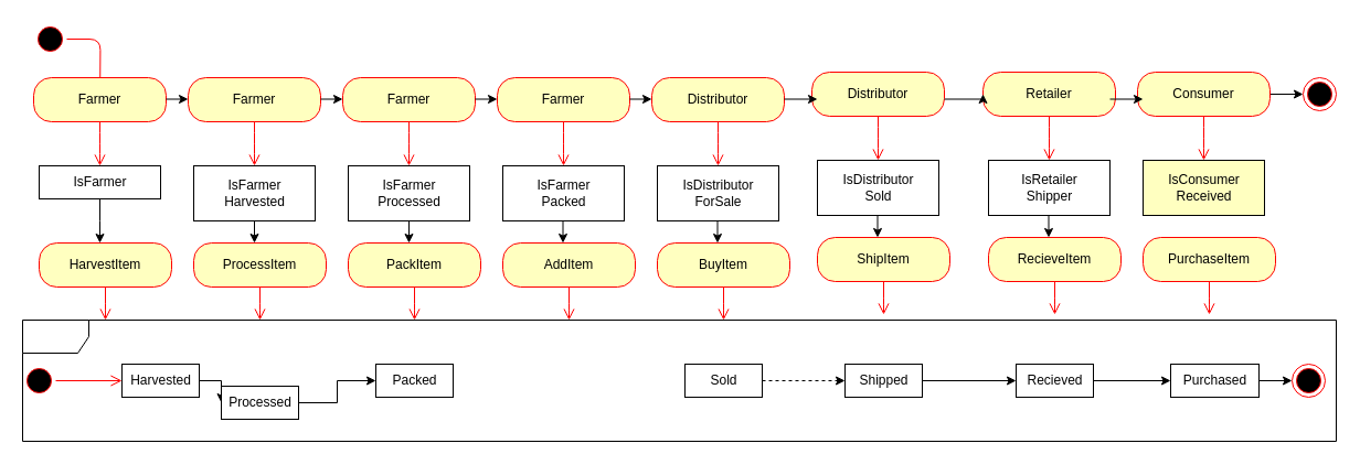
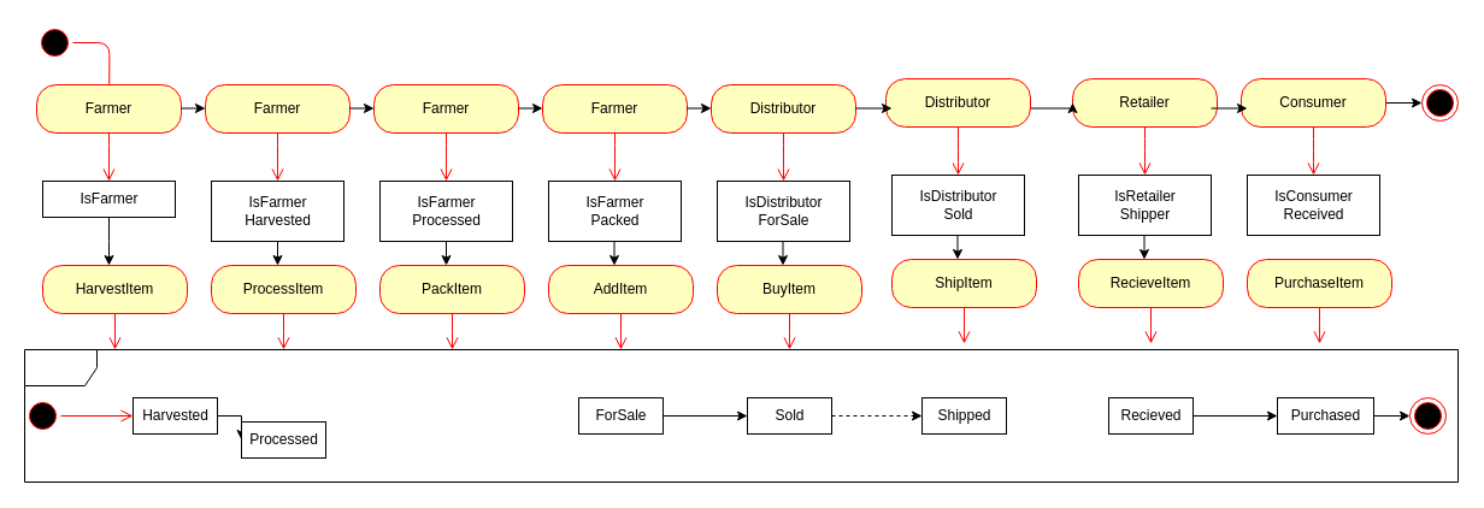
  <mxCell id="0" />
  <mxCell id="1" parent="0" />
  <mxCell id="2" value="" style="ellipse;html=1;shape=startState;fillColor=#000000;strokeColor=#ff0000;" vertex="1" parent="1"><mxGeometry x="30" y="20" width="30" height="30" as="geometry" /></mxCell>
  <mxCell id="3" value="" style="edgeStyle=orthogonalEdgeStyle;html=1;verticalAlign=bottom;endArrow=open;endSize=8;strokeColor=#ff0000;" edge="1" source="2" parent="1"><mxGeometry relative="1" as="geometry"><mxPoint x="90" y="100" as="targetPoint" /></mxGeometry></mxCell>
  <mxCell id="4" value="" style="shape=umlFrame;whiteSpace=wrap;html=1;" vertex="1" parent="1"><mxGeometry x="20" y="290" width="1190" height="110" as="geometry" /></mxCell>
  <mxCell id="5" value="Farmer" style="rounded=1;whiteSpace=wrap;html=1;arcSize=40;fontColor=#000000;fillColor=#ffffc0;strokeColor=#ff0000;" vertex="1" parent="1"><mxGeometry x="30" y="70" width="120" height="40" as="geometry" /></mxCell>
  <mxCell id="6" value="" style="edgeStyle=orthogonalEdgeStyle;html=1;verticalAlign=bottom;endArrow=open;endSize=8;strokeColor=#ff0000;" edge="1" source="5" parent="1"><mxGeometry relative="1" as="geometry"><mxPoint x="90" y="150" as="targetPoint" /></mxGeometry></mxCell>
  <mxCell id="7" value="" style="edgeStyle=orthogonalEdgeStyle;rounded=0;orthogonalLoop=1;jettySize=auto;html=1;" edge="1" parent="1" source="8"><mxGeometry relative="1" as="geometry"><mxPoint x="90" y="220" as="targetPoint" /></mxGeometry></mxCell>
  <mxCell id="8" value="IsFarmer" style="html=1;" vertex="1" parent="1"><mxGeometry x="35" y="150" width="110" height="30" as="geometry" /></mxCell>
  <mxCell id="9" value="HarvestItem" style="rounded=1;whiteSpace=wrap;html=1;arcSize=40;fontColor=#000000;fillColor=#ffffc0;strokeColor=#ff0000;" vertex="1" parent="1"><mxGeometry x="35" y="220" width="120" height="40" as="geometry" /></mxCell>
  <mxCell id="10" value="" style="edgeStyle=orthogonalEdgeStyle;html=1;verticalAlign=bottom;endArrow=open;endSize=8;strokeColor=#ff0000;" edge="1" source="9" parent="1"><mxGeometry relative="1" as="geometry"><mxPoint x="95" y="290" as="targetPoint" /></mxGeometry></mxCell>
  <mxCell id="11" value="" style="ellipse;html=1;shape=startState;fillColor=#000000;strokeColor=#ff0000;" vertex="1" parent="1"><mxGeometry x="20" y="330" width="30" height="30" as="geometry" /></mxCell>
  <mxCell id="12" value="" style="edgeStyle=orthogonalEdgeStyle;html=1;verticalAlign=bottom;endArrow=open;endSize=8;strokeColor=#ff0000;exitX=1;exitY=0.5;exitDx=0;exitDy=0;entryX=0;entryY=0.5;entryDx=0;entryDy=0;" edge="1" parent="1" source="11" target="14"><mxGeometry relative="1" as="geometry"><mxPoint x="110" y="345" as="targetPoint" /><mxPoint x="60" y="340" as="sourcePoint" /><Array as="points" /></mxGeometry></mxCell>
  <mxCell id="13" value="" style="edgeStyle=orthogonalEdgeStyle;rounded=0;orthogonalLoop=1;jettySize=auto;html=1;endArrow=classic;endFill=1;" edge="1" parent="1" source="14" target="22"><mxGeometry relative="1" as="geometry" /></mxCell>
  <mxCell id="14" value="Harvested" style="html=1;" vertex="1" parent="1"><mxGeometry x="110" y="330" width="70" height="30" as="geometry" /></mxCell>
  <mxCell id="15" value="Farmer" style="rounded=1;whiteSpace=wrap;html=1;arcSize=40;fontColor=#000000;fillColor=#ffffc0;strokeColor=#ff0000;" vertex="1" parent="1"><mxGeometry x="170" y="70" width="120" height="40" as="geometry" /></mxCell>
  <mxCell id="16" value="" style="edgeStyle=orthogonalEdgeStyle;html=1;verticalAlign=bottom;endArrow=open;endSize=8;strokeColor=#ff0000;" edge="1" parent="1" source="15"><mxGeometry relative="1" as="geometry"><mxPoint x="230" y="150" as="targetPoint" /></mxGeometry></mxCell>
  <mxCell id="17" value="" style="edgeStyle=orthogonalEdgeStyle;rounded=0;orthogonalLoop=1;jettySize=auto;html=1;" edge="1" parent="1" source="18"><mxGeometry relative="1" as="geometry"><mxPoint x="230" y="220" as="targetPoint" /></mxGeometry></mxCell>
  <mxCell id="18" value="IsFarmer&lt;br&gt;Harvested" style="html=1;" vertex="1" parent="1"><mxGeometry x="175" y="150" width="110" height="50" as="geometry" /></mxCell>
  <mxCell id="19" value="ProcessItem" style="rounded=1;whiteSpace=wrap;html=1;arcSize=40;fontColor=#000000;fillColor=#ffffc0;strokeColor=#ff0000;" vertex="1" parent="1"><mxGeometry x="175" y="220" width="120" height="40" as="geometry" /></mxCell>
  <mxCell id="20" value="" style="edgeStyle=orthogonalEdgeStyle;html=1;verticalAlign=bottom;endArrow=open;endSize=8;strokeColor=#ff0000;" edge="1" parent="1" source="19"><mxGeometry relative="1" as="geometry"><mxPoint x="235" y="290" as="targetPoint" /></mxGeometry></mxCell>
- <mxCell id="21" style="edgeStyle=orthogonalEdgeStyle;rounded=0;orthogonalLoop=1;jettySize=auto;html=1;endArrow=classic;endFill=1;" edge="1" parent="1" source="22" target="29"><mxGeometry relative="1" as="geometry" /></mxCell>
  <mxCell id="22" value="Processed" style="html=1;" vertex="1" parent="1"><mxGeometry x="200" y="350" width="70" height="30" as="geometry" /></mxCell>
  <mxCell id="23" value="Farmer" style="rounded=1;whiteSpace=wrap;html=1;arcSize=40;fontColor=#000000;fillColor=#ffffc0;strokeColor=#ff0000;" vertex="1" parent="1"><mxGeometry x="310" y="70" width="120" height="40" as="geometry" /></mxCell>
  <mxCell id="24" value="" style="edgeStyle=orthogonalEdgeStyle;html=1;verticalAlign=bottom;endArrow=open;endSize=8;strokeColor=#ff0000;" edge="1" parent="1" source="23"><mxGeometry relative="1" as="geometry"><mxPoint x="370" y="150" as="targetPoint" /></mxGeometry></mxCell>
  <mxCell id="25" value="" style="edgeStyle=orthogonalEdgeStyle;rounded=0;orthogonalLoop=1;jettySize=auto;html=1;" edge="1" parent="1" source="26"><mxGeometry relative="1" as="geometry"><mxPoint x="370" y="220" as="targetPoint" /></mxGeometry></mxCell>
  <mxCell id="26" value="IsFarmer&lt;br&gt;Processed" style="html=1;" vertex="1" parent="1"><mxGeometry x="315" y="150" width="110" height="50" as="geometry" /></mxCell>
  <mxCell id="27" value="PackItem" style="rounded=1;whiteSpace=wrap;html=1;arcSize=40;fontColor=#000000;fillColor=#ffffc0;strokeColor=#ff0000;" vertex="1" parent="1"><mxGeometry x="315" y="220" width="120" height="40" as="geometry" /></mxCell>
  <mxCell id="28" value="" style="edgeStyle=orthogonalEdgeStyle;html=1;verticalAlign=bottom;endArrow=open;endSize=8;strokeColor=#ff0000;" edge="1" parent="1" source="27"><mxGeometry relative="1" as="geometry"><mxPoint x="375" y="290" as="targetPoint" /></mxGeometry></mxCell>
- <mxCell id="29" value="Packed" style="html=1;" vertex="1" parent="1"><mxGeometry x="340" y="330" width="70" height="30" as="geometry" /></mxCell>
  <mxCell id="30" value="Farmer" style="rounded=1;whiteSpace=wrap;html=1;arcSize=40;fontColor=#000000;fillColor=#ffffc0;strokeColor=#ff0000;" vertex="1" parent="1"><mxGeometry x="450" y="70" width="120" height="40" as="geometry" /></mxCell>
  <mxCell id="31" value="" style="edgeStyle=orthogonalEdgeStyle;html=1;verticalAlign=bottom;endArrow=open;endSize=8;strokeColor=#ff0000;" edge="1" parent="1" source="30"><mxGeometry relative="1" as="geometry"><mxPoint x="510" y="150" as="targetPoint" /></mxGeometry></mxCell>
  <mxCell id="32" value="IsFarmer&lt;br&gt;Packed" style="html=1;" vertex="1" parent="1"><mxGeometry x="455" y="150" width="110" height="50" as="geometry" /></mxCell>
  <mxCell id="33" value="AddItem" style="rounded=1;whiteSpace=wrap;html=1;arcSize=40;fontColor=#000000;fillColor=#ffffc0;strokeColor=#ff0000;" vertex="1" parent="1"><mxGeometry x="455" y="220" width="120" height="40" as="geometry" /></mxCell>
  <mxCell id="34" value="" style="edgeStyle=orthogonalEdgeStyle;html=1;verticalAlign=bottom;endArrow=open;endSize=8;strokeColor=#ff0000;" edge="1" parent="1" source="33"><mxGeometry relative="1" as="geometry"><mxPoint x="515" y="290" as="targetPoint" /></mxGeometry></mxCell>
  <mxCell id="35" value="" style="edgeStyle=orthogonalEdgeStyle;rounded=0;orthogonalLoop=1;jettySize=auto;html=1;" edge="1" parent="1"><mxGeometry relative="1" as="geometry"><mxPoint x="509.5" y="220" as="targetPoint" /><mxPoint x="509.5" y="200" as="sourcePoint" /></mxGeometry></mxCell>
+ <mxCell id="36" style="edgeStyle=orthogonalEdgeStyle;rounded=0;orthogonalLoop=1;jettySize=auto;html=1;entryX=0;entryY=0.5;entryDx=0;entryDy=0;endArrow=classic;endFill=1;" edge="1" parent="1" source="37" target="45"><mxGeometry relative="1" as="geometry" /></mxCell>
+ <mxCell id="37" value="ForSale" style="html=1;" vertex="1" parent="1"><mxGeometry x="480" y="330" width="70" height="30" as="geometry" /></mxCell>
  <mxCell id="38" value="Distributor" style="rounded=1;whiteSpace=wrap;html=1;arcSize=40;fontColor=#000000;fillColor=#ffffc0;strokeColor=#ff0000;" vertex="1" parent="1"><mxGeometry x="590" y="70" width="120" height="40" as="geometry" /></mxCell>
  <mxCell id="39" value="" style="edgeStyle=orthogonalEdgeStyle;html=1;verticalAlign=bottom;endArrow=open;endSize=8;strokeColor=#ff0000;" edge="1" parent="1" source="38"><mxGeometry relative="1" as="geometry"><mxPoint x="650" y="150" as="targetPoint" /></mxGeometry></mxCell>
  <mxCell id="40" value="IsDistributor&lt;br&gt;ForSale" style="html=1;" vertex="1" parent="1"><mxGeometry x="595" y="150" width="110" height="50" as="geometry" /></mxCell>
  <mxCell id="41" value="BuyItem" style="rounded=1;whiteSpace=wrap;html=1;arcSize=40;fontColor=#000000;fillColor=#ffffc0;strokeColor=#ff0000;" vertex="1" parent="1"><mxGeometry x="595" y="220" width="120" height="40" as="geometry" /></mxCell>
  <mxCell id="42" value="" style="edgeStyle=orthogonalEdgeStyle;html=1;verticalAlign=bottom;endArrow=open;endSize=8;strokeColor=#ff0000;" edge="1" parent="1" source="41"><mxGeometry relative="1" as="geometry"><mxPoint x="655" y="290" as="targetPoint" /></mxGeometry></mxCell>
  <mxCell id="43" value="" style="edgeStyle=orthogonalEdgeStyle;rounded=0;orthogonalLoop=1;jettySize=auto;html=1;" edge="1" parent="1"><mxGeometry relative="1" as="geometry"><mxPoint x="649.5" y="220" as="targetPoint" /><mxPoint x="649.5" y="200" as="sourcePoint" /></mxGeometry></mxCell>
  <mxCell id="44" value="" style="edgeStyle=orthogonalEdgeStyle;rounded=0;orthogonalLoop=1;jettySize=auto;html=1;endArrow=classic;endFill=1;dashed=1;" edge="1" parent="1" source="45" target="53"><mxGeometry relative="1" as="geometry" /></mxCell>
  <mxCell id="45" value="Sold" style="html=1;" vertex="1" parent="1"><mxGeometry x="620" y="330" width="70" height="30" as="geometry" /></mxCell>
  <mxCell id="46" value="Distributor" style="rounded=1;whiteSpace=wrap;html=1;arcSize=40;fontColor=#000000;fillColor=#ffffc0;strokeColor=#ff0000;" vertex="1" parent="1"><mxGeometry x="735" y="65" width="120" height="40" as="geometry" /></mxCell>
  <mxCell id="47" value="" style="edgeStyle=orthogonalEdgeStyle;html=1;verticalAlign=bottom;endArrow=open;endSize=8;strokeColor=#ff0000;" edge="1" parent="1" source="46"><mxGeometry relative="1" as="geometry"><mxPoint x="795" y="145" as="targetPoint" /></mxGeometry></mxCell>
  <mxCell id="48" value="IsDistributor&lt;br&gt;Sold" style="html=1;" vertex="1" parent="1"><mxGeometry x="740" y="145" width="110" height="50" as="geometry" /></mxCell>
  <mxCell id="49" value="ShipItem" style="rounded=1;whiteSpace=wrap;html=1;arcSize=40;fontColor=#000000;fillColor=#ffffc0;strokeColor=#ff0000;" vertex="1" parent="1"><mxGeometry x="740" y="215" width="120" height="40" as="geometry" /></mxCell>
  <mxCell id="50" value="" style="edgeStyle=orthogonalEdgeStyle;html=1;verticalAlign=bottom;endArrow=open;endSize=8;strokeColor=#ff0000;" edge="1" parent="1" source="49"><mxGeometry relative="1" as="geometry"><mxPoint x="800" y="285" as="targetPoint" /></mxGeometry></mxCell>
  <mxCell id="51" value="" style="edgeStyle=orthogonalEdgeStyle;rounded=0;orthogonalLoop=1;jettySize=auto;html=1;" edge="1" parent="1"><mxGeometry relative="1" as="geometry"><mxPoint x="794.5" y="215" as="targetPoint" /><mxPoint x="794.5" y="195" as="sourcePoint" /></mxGeometry></mxCell>
- <mxCell id="52" value="" style="edgeStyle=orthogonalEdgeStyle;rounded=0;orthogonalLoop=1;jettySize=auto;html=1;endArrow=classic;endFill=1;" edge="1" parent="1" source="53" target="61"><mxGeometry relative="1" as="geometry" /></mxCell>
  <mxCell id="53" value="Shipped" style="html=1;" vertex="1" parent="1"><mxGeometry x="765" y="330" width="70" height="30" as="geometry" /></mxCell>
  <mxCell id="54" value="Retailer" style="rounded=1;whiteSpace=wrap;html=1;arcSize=40;fontColor=#000000;fillColor=#ffffc0;strokeColor=#ff0000;" vertex="1" parent="1"><mxGeometry x="890" y="65" width="120" height="40" as="geometry" /></mxCell>
  <mxCell id="55" value="" style="edgeStyle=orthogonalEdgeStyle;html=1;verticalAlign=bottom;endArrow=open;endSize=8;strokeColor=#ff0000;" edge="1" parent="1" source="54"><mxGeometry relative="1" as="geometry"><mxPoint x="950" y="145" as="targetPoint" /></mxGeometry></mxCell>
  <mxCell id="56" value="IsRetailer&lt;br&gt;Shipper" style="html=1;" vertex="1" parent="1"><mxGeometry x="895" y="145" width="110" height="50" as="geometry" /></mxCell>
  <mxCell id="57" value="RecieveItem" style="rounded=1;whiteSpace=wrap;html=1;arcSize=40;fontColor=#000000;fillColor=#ffffc0;strokeColor=#ff0000;" vertex="1" parent="1"><mxGeometry x="895" y="215" width="120" height="40" as="geometry" /></mxCell>
  <mxCell id="58" value="" style="edgeStyle=orthogonalEdgeStyle;html=1;verticalAlign=bottom;endArrow=open;endSize=8;strokeColor=#ff0000;" edge="1" parent="1" source="57"><mxGeometry relative="1" as="geometry"><mxPoint x="955" y="285" as="targetPoint" /></mxGeometry></mxCell>
  <mxCell id="59" value="" style="edgeStyle=orthogonalEdgeStyle;rounded=0;orthogonalLoop=1;jettySize=auto;html=1;" edge="1" parent="1"><mxGeometry relative="1" as="geometry"><mxPoint x="949.5" y="215" as="targetPoint" /><mxPoint x="949.5" y="195" as="sourcePoint" /></mxGeometry></mxCell>
  <mxCell id="60" value="" style="edgeStyle=orthogonalEdgeStyle;rounded=0;orthogonalLoop=1;jettySize=auto;html=1;endArrow=classic;endFill=1;" edge="1" parent="1" source="61" target="69"><mxGeometry relative="1" as="geometry" /></mxCell>
  <mxCell id="61" value="Recieved" style="html=1;" vertex="1" parent="1"><mxGeometry x="920" y="330" width="70" height="30" as="geometry" /></mxCell>
  <mxCell id="62" value="" style="edgeStyle=orthogonalEdgeStyle;rounded=0;orthogonalLoop=1;jettySize=auto;html=1;endArrow=classic;endFill=1;" edge="1" parent="1" source="63" target="70"><mxGeometry relative="1" as="geometry" /></mxCell>
  <mxCell id="63" value="Consumer" style="rounded=1;whiteSpace=wrap;html=1;arcSize=40;fontColor=#000000;fillColor=#ffffc0;strokeColor=#ff0000;" vertex="1" parent="1"><mxGeometry x="1030" y="65" width="120" height="40" as="geometry" /></mxCell>
  <mxCell id="64" value="" style="edgeStyle=orthogonalEdgeStyle;html=1;verticalAlign=bottom;endArrow=open;endSize=8;strokeColor=#ff0000;" edge="1" parent="1" source="63"><mxGeometry relative="1" as="geometry"><mxPoint x="1090" y="145" as="targetPoint" /></mxGeometry></mxCell>
- <mxCell id="65" value="IsConsumer&lt;br&gt;Received" style="html=1;fillColor=#ffffc0;" vertex="1" parent="1"><mxGeometry x="1035" y="145" width="110" height="50" as="geometry" /></mxCell>
+ <mxCell id="65" value="IsConsumer&lt;br&gt;Received" style="html=1;" vertex="1" parent="1"><mxGeometry x="1035" y="145" width="110" height="50" as="geometry" /></mxCell>
  <mxCell id="66" value="PurchaseItem" style="rounded=1;whiteSpace=wrap;html=1;arcSize=40;fontColor=#000000;fillColor=#ffffc0;strokeColor=#ff0000;" vertex="1" parent="1"><mxGeometry x="1035" y="215" width="120" height="40" as="geometry" /></mxCell>
  <mxCell id="67" value="" style="edgeStyle=orthogonalEdgeStyle;html=1;verticalAlign=bottom;endArrow=open;endSize=8;strokeColor=#ff0000;" edge="1" parent="1" source="66"><mxGeometry relative="1" as="geometry"><mxPoint x="1095" y="285" as="targetPoint" /></mxGeometry></mxCell>
  <mxCell id="68" value="" style="edgeStyle=orthogonalEdgeStyle;rounded=0;orthogonalLoop=1;jettySize=auto;html=1;endArrow=classic;endFill=1;" edge="1" parent="1" source="69" target="71"><mxGeometry relative="1" as="geometry" /></mxCell>
  <mxCell id="69" value="Purchased" style="html=1;" vertex="1" parent="1"><mxGeometry x="1060" y="330" width="80" height="30" as="geometry" /></mxCell>
  <mxCell id="70" value="" style="ellipse;html=1;shape=endState;fillColor=#000000;strokeColor=#ff0000;" vertex="1" parent="1"><mxGeometry x="1180" y="70" width="30" height="30" as="geometry" /></mxCell>
  <mxCell id="71" value="" style="ellipse;html=1;shape=endState;fillColor=#000000;strokeColor=#ff0000;" vertex="1" parent="1"><mxGeometry x="1170" y="330" width="30" height="30" as="geometry" /></mxCell>
  <mxCell id="72" value="" style="edgeStyle=orthogonalEdgeStyle;rounded=0;orthogonalLoop=1;jettySize=auto;html=1;endArrow=classic;endFill=1;" edge="1" parent="1"><mxGeometry relative="1" as="geometry"><mxPoint x="150" y="89.5" as="sourcePoint" /><mxPoint x="170" y="89.5" as="targetPoint" /></mxGeometry></mxCell>
  <mxCell id="73" value="" style="edgeStyle=orthogonalEdgeStyle;rounded=0;orthogonalLoop=1;jettySize=auto;html=1;endArrow=classic;endFill=1;" edge="1" parent="1"><mxGeometry relative="1" as="geometry"><mxPoint x="290" y="89.5" as="sourcePoint" /><mxPoint x="310" y="89.5" as="targetPoint" /></mxGeometry></mxCell>
  <mxCell id="74" value="" style="edgeStyle=orthogonalEdgeStyle;rounded=0;orthogonalLoop=1;jettySize=auto;html=1;endArrow=classic;endFill=1;" edge="1" parent="1"><mxGeometry relative="1" as="geometry"><mxPoint x="430" y="89.5" as="sourcePoint" /><mxPoint x="450" y="89.5" as="targetPoint" /></mxGeometry></mxCell>
  <mxCell id="75" value="" style="edgeStyle=orthogonalEdgeStyle;rounded=0;orthogonalLoop=1;jettySize=auto;html=1;endArrow=classic;endFill=1;" edge="1" parent="1"><mxGeometry relative="1" as="geometry"><mxPoint x="570" y="89.5" as="sourcePoint" /><mxPoint x="590" y="89.5" as="targetPoint" /></mxGeometry></mxCell>
  <mxCell id="76" value="" style="edgeStyle=orthogonalEdgeStyle;rounded=0;orthogonalLoop=1;jettySize=auto;html=1;endArrow=classic;endFill=1;" edge="1" parent="1"><mxGeometry relative="1" as="geometry"><mxPoint x="710" y="89.5" as="sourcePoint" /><mxPoint x="740" y="90" as="targetPoint" /></mxGeometry></mxCell>
  <mxCell id="77" value="" style="edgeStyle=orthogonalEdgeStyle;rounded=0;orthogonalLoop=1;jettySize=auto;html=1;endArrow=classic;endFill=1;entryX=0;entryY=0.5;entryDx=0;entryDy=0;" edge="1" parent="1" target="54"><mxGeometry relative="1" as="geometry"><mxPoint x="855" y="89.5" as="sourcePoint" /><mxPoint x="875" y="89.5" as="targetPoint" /></mxGeometry></mxCell>
  <mxCell id="78" value="" style="edgeStyle=orthogonalEdgeStyle;rounded=0;orthogonalLoop=1;jettySize=auto;html=1;endArrow=classic;endFill=1;" edge="1" parent="1"><mxGeometry relative="1" as="geometry"><mxPoint x="1005" y="89.5" as="sourcePoint" /><mxPoint x="1035" y="90" as="targetPoint" /></mxGeometry></mxCell>
